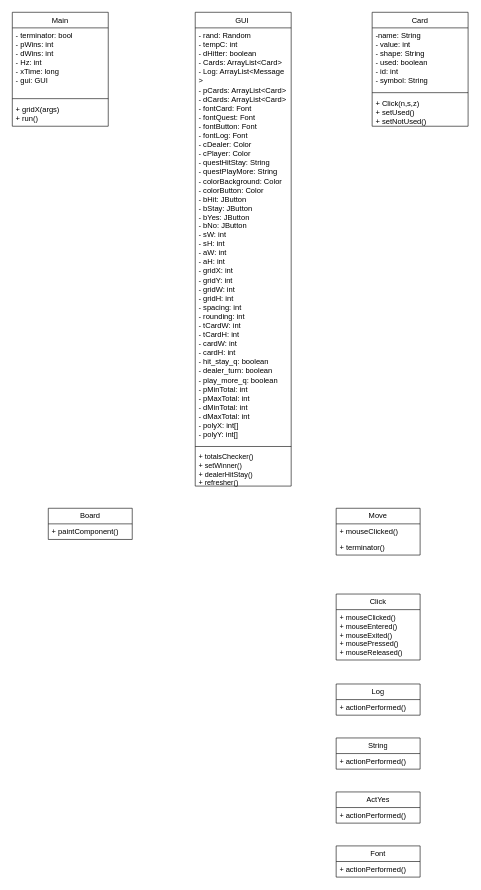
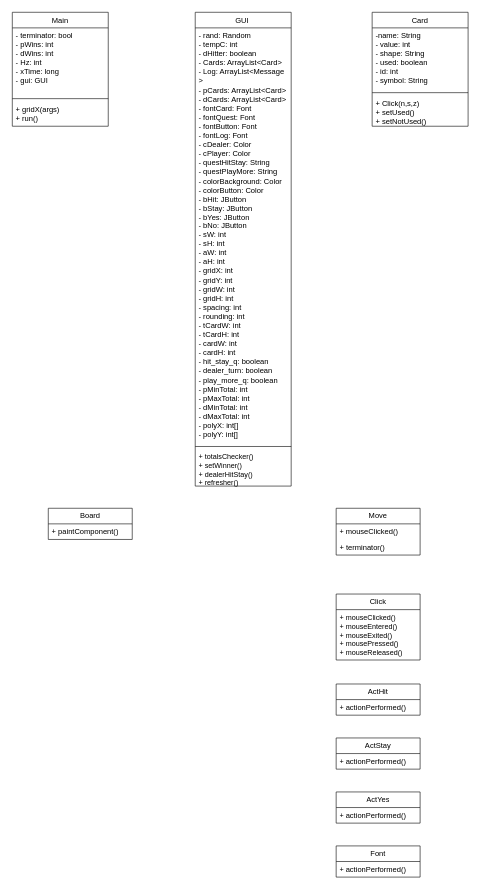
  <mxCell id="0" />
  <mxCell id="1" parent="0" />
  <mxCell id="2" value="&lt;pre style=&quot;font-family: var(--ds-font-family-code); overflow: auto; padding: calc(var(--ds-md-zoom)*8px)calc(var(--ds-md-zoom)*12px); text-wrap-mode: wrap; word-break: break-all; font-size: 12.573px; font-weight: 400; text-align: start; margin-top: 0px !important; margin-bottom: 0px !important;&quot;&gt;GUI &lt;/pre&gt;" style="swimlane;fontStyle=1;align=center;verticalAlign=top;childLayout=stackLayout;horizontal=1;startSize=26;horizontalStack=0;resizeParent=1;resizeParentMax=0;resizeLast=0;collapsible=1;marginBottom=0;whiteSpace=wrap;html=1;" vertex="1" parent="1"><mxGeometry x="325" y="20" width="160" height="790" as="geometry" /></mxCell>
  <mxCell id="3" value="&lt;pre style=&quot;overflow: auto; padding: calc(var(--ds-md-zoom)*8px)calc(var(--ds-md-zoom)*12px); word-break: break-all; margin-top: 0px !important; margin-bottom: 0px !important;&quot;&gt;&lt;font face=&quot;Helvetica&quot;&gt;&lt;span style=&quot;font-size: 12.573px; text-wrap-mode: wrap;&quot;&gt;- rand: Random&lt;br/&gt;- tempC: int&lt;br/&gt;- dHitter: boolean&lt;br/&gt;- Cards: ArrayList&amp;lt;Card&amp;gt;&lt;br/&gt;- Log: ArrayList&amp;lt;Message&amp;gt;&lt;br/&gt;- pCards: ArrayList&amp;lt;Card&amp;gt;&lt;br/&gt;- dCards: ArrayList&amp;lt;Card&amp;gt;&lt;br/&gt;- fontCard: Font&lt;br/&gt;- fontQuest: Font&lt;br/&gt;- fontButton: Font&lt;br/&gt;- fontLog: Font&lt;br/&gt;- cDealer: Color&lt;br/&gt;- cPlayer: Color&lt;br/&gt;- questHitStay: String&lt;br/&gt;- questPlayMore: String&lt;br/&gt;- colorBackground: Color&lt;br/&gt;- colorButton: Color&lt;br/&gt;- bHit: JButton&lt;br/&gt;- bStay: JButton&lt;br/&gt;- bYes: JButton&lt;br/&gt;- bNo: JButton&lt;br/&gt;- sW: int&lt;br/&gt;- sH: int&lt;br/&gt;- aW: int&lt;br/&gt;- aH: int&lt;br/&gt;- gridX: int&lt;br/&gt;- gridY: int&lt;br/&gt;- gridW: int&lt;br/&gt;- gridH: int&lt;br/&gt;- spacing: int&lt;br/&gt;- rounding: int&lt;br/&gt;- tCardW: int&lt;br/&gt;- tCardH: int&lt;br/&gt;- cardW: int&lt;br/&gt;- cardH: int&lt;br/&gt;- hit_stay_q: boolean&lt;br/&gt;- dealer_turn: boolean&lt;br/&gt;- play_more_q: boolean&lt;br/&gt;- pMinTotal: int&lt;br/&gt;- pMaxTotal: int&lt;br/&gt;- dMinTotal: int&lt;br/&gt;- dMaxTotal: int&lt;br/&gt;- polyX: int[]&lt;br/&gt;- polyY: int[]&lt;/span&gt;&lt;/font&gt;&lt;font face=&quot;var(--ds-font-family-code)&quot;&gt;&lt;span style=&quot;font-size: 12.573px; text-wrap-mode: wrap;&quot;&gt;&lt;/span&gt;&lt;/font&gt;&lt;/pre&gt;" style="text;strokeColor=none;fillColor=none;align=left;verticalAlign=top;spacingLeft=4;spacingRight=4;overflow=hidden;rotatable=0;points=[[0,0.5],[1,0.5]];portConstraint=eastwest;whiteSpace=wrap;html=1;" vertex="1" parent="2"><mxGeometry y="26" width="160" height="694" as="geometry" /></mxCell>
  <mxCell id="4" value="" style="line;strokeWidth=1;fillColor=none;align=left;verticalAlign=middle;spacingTop=-1;spacingLeft=3;spacingRight=3;rotatable=0;labelPosition=right;points=[];portConstraint=eastwest;strokeColor=inherit;" vertex="1" parent="2"><mxGeometry y="720" width="160" height="8" as="geometry" /></mxCell>
  <mxCell id="5" value="&lt;div&gt;+ totalsChecker()&amp;nbsp;&amp;nbsp;&lt;/div&gt;&lt;div&gt;+ setWinner()&amp;nbsp; &amp;nbsp; &amp;nbsp;&amp;nbsp;&lt;/div&gt;&lt;div&gt;+ dealerHitStay()&amp;nbsp;&amp;nbsp;&lt;/div&gt;&lt;div&gt;+ refresher()&amp;nbsp;&lt;/div&gt;" style="text;strokeColor=none;fillColor=none;align=left;verticalAlign=top;spacingLeft=4;spacingRight=4;overflow=hidden;rotatable=0;points=[[0,0.5],[1,0.5]];portConstraint=eastwest;whiteSpace=wrap;html=1;" vertex="1" parent="2"><mxGeometry y="728" width="160" height="62" as="geometry" /></mxCell>
  <mxCell id="6" value="&lt;pre style=&quot;font-family: var(--ds-font-family-code); overflow: auto; padding: calc(var(--ds-md-zoom)*8px)calc(var(--ds-md-zoom)*12px); text-wrap-mode: wrap; word-break: break-all; font-size: 12.573px; font-weight: 400; text-align: start; margin-top: 0px !important; margin-bottom: 0px !important;&quot;&gt;&lt;pre style=&quot;font-family: var(--ds-font-family-code); overflow: auto; padding: calc(var(--ds-md-zoom)*8px)calc(var(--ds-md-zoom)*12px); text-wrap-mode: wrap; word-break: break-all; margin-top: 0px !important; margin-bottom: 0px !important;&quot;&gt;Main&lt;/pre&gt;&lt;/pre&gt;" style="swimlane;fontStyle=1;align=center;verticalAlign=top;childLayout=stackLayout;horizontal=1;startSize=26;horizontalStack=0;resizeParent=1;resizeParentMax=0;resizeLast=0;collapsible=1;marginBottom=0;whiteSpace=wrap;html=1;" vertex="1" parent="1"><mxGeometry x="20" y="20" width="160" height="190" as="geometry" /></mxCell>
  <mxCell id="7" value="&lt;pre style=&quot;font-family: var(--ds-font-family-code); overflow: auto; padding: calc(var(--ds-md-zoom)*8px)calc(var(--ds-md-zoom)*12px); text-wrap-mode: wrap; word-break: break-all; font-size: 12.573px; margin-top: 0px !important; margin-bottom: 0px !important;&quot;&gt;- terminator: bool &lt;br&gt;- pWins: int       &lt;br&gt;- dWins: int       &lt;br&gt;- Hz: int          &lt;br&gt;- xTime: long      &lt;br&gt;- gui: GUI &lt;/pre&gt;" style="text;strokeColor=none;fillColor=none;align=left;verticalAlign=top;spacingLeft=4;spacingRight=4;overflow=hidden;rotatable=0;points=[[0,0.5],[1,0.5]];portConstraint=eastwest;whiteSpace=wrap;html=1;" vertex="1" parent="6"><mxGeometry y="26" width="160" height="114" as="geometry" /></mxCell>
  <mxCell id="8" value="" style="line;strokeWidth=1;fillColor=none;align=left;verticalAlign=middle;spacingTop=-1;spacingLeft=3;spacingRight=3;rotatable=0;labelPosition=right;points=[];portConstraint=eastwest;strokeColor=inherit;" vertex="1" parent="6"><mxGeometry y="140" width="160" height="8" as="geometry" /></mxCell>
  <mxCell id="9" value="&lt;pre style=&quot;font-family: var(--ds-font-family-code); overflow: auto; padding: calc(var(--ds-md-zoom)*8px)calc(var(--ds-md-zoom)*12px); text-wrap-mode: wrap; word-break: break-all; font-size: 12.573px; margin-top: 0px !important; margin-bottom: 0px !important;&quot;&gt;+ gridX(args)       &lt;br&gt;+ run()  &lt;/pre&gt;" style="text;strokeColor=none;fillColor=none;align=left;verticalAlign=top;spacingLeft=4;spacingRight=4;overflow=hidden;rotatable=0;points=[[0,0.5],[1,0.5]];portConstraint=eastwest;whiteSpace=wrap;html=1;" vertex="1" parent="6"><mxGeometry y="148" width="160" height="42" as="geometry" /></mxCell>
  <mxCell id="10" value="&lt;pre style=&quot;font-family: var(--ds-font-family-code); overflow: auto; padding: calc(var(--ds-md-zoom)*8px)calc(var(--ds-md-zoom)*12px); text-wrap-mode: wrap; word-break: break-all; font-size: 12.573px; font-weight: 400; text-align: start; margin-top: 0px !important; margin-bottom: 0px !important;&quot;&gt;Card&lt;/pre&gt;" style="swimlane;fontStyle=1;align=center;verticalAlign=top;childLayout=stackLayout;horizontal=1;startSize=26;horizontalStack=0;resizeParent=1;resizeParentMax=0;resizeLast=0;collapsible=1;marginBottom=0;whiteSpace=wrap;html=1;" vertex="1" parent="1"><mxGeometry x="620" y="20" width="160" height="190" as="geometry" /></mxCell>
  <mxCell id="11" value="&lt;pre style=&quot;font-family: var(--ds-font-family-code); overflow: auto; padding: calc(var(--ds-md-zoom)*8px)calc(var(--ds-md-zoom)*12px); text-wrap-mode: wrap; word-break: break-all; font-size: 12.573px; margin-top: 0px !important; margin-bottom: 0px !important;&quot;&gt;-name: String    &lt;br&gt;- value: int      &lt;br&gt;- shape: String    &lt;br&gt;- used: boolean    &lt;br&gt;- id: int          &lt;br&gt;- symbol: String&lt;/pre&gt;" style="text;strokeColor=none;fillColor=none;align=left;verticalAlign=top;spacingLeft=4;spacingRight=4;overflow=hidden;rotatable=0;points=[[0,0.5],[1,0.5]];portConstraint=eastwest;whiteSpace=wrap;html=1;" vertex="1" parent="10"><mxGeometry y="26" width="160" height="104" as="geometry" /></mxCell>
  <mxCell id="12" value="" style="line;strokeWidth=1;fillColor=none;align=left;verticalAlign=middle;spacingTop=-1;spacingLeft=3;spacingRight=3;rotatable=0;labelPosition=right;points=[];portConstraint=eastwest;strokeColor=inherit;" vertex="1" parent="10"><mxGeometry y="130" width="160" height="8" as="geometry" /></mxCell>
  <mxCell id="13" value="&lt;pre style=&quot;font-family: var(--ds-font-family-code); overflow: auto; padding: calc(var(--ds-md-zoom)*8px)calc(var(--ds-md-zoom)*12px); text-wrap-mode: wrap; word-break: break-all; font-size: 12.573px; margin-top: 0px !important; margin-bottom: 0px !important;&quot;&gt;+ Click(n,s,z)      &lt;br&gt;+ setUsed()        &lt;br&gt;+ setNotUsed()&lt;/pre&gt;" style="text;strokeColor=none;fillColor=none;align=left;verticalAlign=top;spacingLeft=4;spacingRight=4;overflow=hidden;rotatable=0;points=[[0,0.5],[1,0.5]];portConstraint=eastwest;whiteSpace=wrap;html=1;" vertex="1" parent="10"><mxGeometry y="138" width="160" height="52" as="geometry" /></mxCell>
  <mxCell id="14" value="&lt;pre style=&quot;font-family: var(--ds-font-family-code); overflow: auto; padding: calc(var(--ds-md-zoom)*8px)calc(var(--ds-md-zoom)*12px); text-wrap-mode: wrap; word-break: break-all; font-size: 12.573px; text-align: start; margin-top: 0px !important; margin-bottom: 0px !important;&quot;&gt;Board&lt;/pre&gt;" style="swimlane;fontStyle=0;childLayout=stackLayout;horizontal=1;startSize=26;fillColor=none;horizontalStack=0;resizeParent=1;resizeParentMax=0;resizeLast=0;collapsible=1;marginBottom=0;whiteSpace=wrap;html=1;" vertex="1" parent="1"><mxGeometry x="80" y="847" width="140" height="52" as="geometry" /></mxCell>
  <mxCell id="15" value="&lt;pre style=&quot;font-family: var(--ds-font-family-code); overflow: auto; padding: calc(var(--ds-md-zoom)*8px)calc(var(--ds-md-zoom)*12px); text-wrap-mode: wrap; word-break: break-all; font-size: 12.573px; margin-top: 0px !important; margin-bottom: 0px !important;&quot;&gt;+ paintComponent()&lt;/pre&gt;" style="text;strokeColor=none;fillColor=none;align=left;verticalAlign=top;spacingLeft=4;spacingRight=4;overflow=hidden;rotatable=0;points=[[0,0.5],[1,0.5]];portConstraint=eastwest;whiteSpace=wrap;html=1;" vertex="1" parent="14"><mxGeometry y="26" width="140" height="26" as="geometry" /></mxCell>
  <mxCell id="16" value="&lt;pre style=&quot;font-family: var(--ds-font-family-code); overflow: auto; padding: calc(var(--ds-md-zoom)*8px)calc(var(--ds-md-zoom)*12px); text-wrap-mode: wrap; word-break: break-all; font-size: 12.573px; text-align: start; margin-top: 0px !important; margin-bottom: 0px !important;&quot;&gt;Move&lt;/pre&gt;" style="swimlane;fontStyle=0;childLayout=stackLayout;horizontal=1;startSize=26;fillColor=none;horizontalStack=0;resizeParent=1;resizeParentMax=0;resizeLast=0;collapsible=1;marginBottom=0;whiteSpace=wrap;html=1;" vertex="1" parent="1"><mxGeometry x="560" y="847" width="140" height="78" as="geometry" /></mxCell>
  <mxCell id="17" value="+&amp;nbsp;&lt;span style=&quot;font-family: var(--ds-font-family-code); font-size: 12.573px; background-color: transparent; color: light-dark(rgb(0, 0, 0), rgb(255, 255, 255));&quot;&gt;mouseClicked()&lt;/span&gt;" style="text;strokeColor=none;fillColor=none;align=left;verticalAlign=top;spacingLeft=4;spacingRight=4;overflow=hidden;rotatable=0;points=[[0,0.5],[1,0.5]];portConstraint=eastwest;whiteSpace=wrap;html=1;" vertex="1" parent="16"><mxGeometry y="26" width="140" height="26" as="geometry" /></mxCell>
  <mxCell id="18" value="&lt;pre style=&quot;font-family: var(--ds-font-family-code); overflow: auto; padding: calc(var(--ds-md-zoom)*8px)calc(var(--ds-md-zoom)*12px); text-wrap-mode: wrap; word-break: break-all; font-size: 12.573px; margin-top: 0px !important; margin-bottom: 0px !important;&quot;&gt;+ terminator()&lt;/pre&gt;" style="text;strokeColor=none;fillColor=none;align=left;verticalAlign=top;spacingLeft=4;spacingRight=4;overflow=hidden;rotatable=0;points=[[0,0.5],[1,0.5]];portConstraint=eastwest;whiteSpace=wrap;html=1;" vertex="1" parent="16"><mxGeometry y="52" width="140" height="26" as="geometry" /></mxCell>
  <mxCell id="19" value="&lt;pre style=&quot;font-family: var(--ds-font-family-code); overflow: auto; padding: calc(var(--ds-md-zoom)*8px)calc(var(--ds-md-zoom)*12px); text-wrap-mode: wrap; word-break: break-all; font-size: 12.573px; text-align: start; margin-top: 0px !important; margin-bottom: 0px !important;&quot;&gt;Click&lt;/pre&gt;" style="swimlane;fontStyle=0;childLayout=stackLayout;horizontal=1;startSize=26;fillColor=none;horizontalStack=0;resizeParent=1;resizeParentMax=0;resizeLast=0;collapsible=1;marginBottom=0;whiteSpace=wrap;html=1;" vertex="1" parent="1"><mxGeometry x="560" y="990" width="140" height="110" as="geometry" /></mxCell>
  <mxCell id="20" value="+ mouseClicked()&lt;br&gt;+ mouseEntered()&lt;br&gt;+ mouseExited()&lt;br&gt;+ mousePressed()&lt;br&gt;+ mouseReleased()" style="text;strokeColor=none;fillColor=none;align=left;verticalAlign=top;spacingLeft=4;spacingRight=4;overflow=hidden;rotatable=0;points=[[0,0.5],[1,0.5]];portConstraint=eastwest;whiteSpace=wrap;html=1;" vertex="1" parent="19"><mxGeometry y="26" width="140" height="84" as="geometry" /></mxCell>
- <mxCell id="21" value="&lt;pre style=&quot;font-family: var(--ds-font-family-code); overflow: auto; padding: calc(var(--ds-md-zoom)*8px)calc(var(--ds-md-zoom)*12px); text-wrap-mode: wrap; word-break: break-all; font-size: 12.573px; text-align: start; margin-top: 0px !important; margin-bottom: 0px !important;&quot;&gt;Log&lt;/pre&gt;" style="swimlane;fontStyle=0;childLayout=stackLayout;horizontal=1;startSize=26;fillColor=none;horizontalStack=0;resizeParent=1;resizeParentMax=0;resizeLast=0;collapsible=1;marginBottom=0;whiteSpace=wrap;html=1;" vertex="1" parent="1"><mxGeometry x="560" y="1140" width="140" height="52" as="geometry" /></mxCell>
+ <mxCell id="21" value="&lt;pre style=&quot;font-family: var(--ds-font-family-code); overflow: auto; padding: calc(var(--ds-md-zoom)*8px)calc(var(--ds-md-zoom)*12px); text-wrap-mode: wrap; word-break: break-all; font-size: 12.573px; text-align: start; margin-top: 0px !important; margin-bottom: 0px !important;&quot;&gt;ActHit&lt;/pre&gt;" style="swimlane;fontStyle=0;childLayout=stackLayout;horizontal=1;startSize=26;fillColor=none;horizontalStack=0;resizeParent=1;resizeParentMax=0;resizeLast=0;collapsible=1;marginBottom=0;whiteSpace=wrap;html=1;" vertex="1" parent="1"><mxGeometry x="560" y="1140" width="140" height="52" as="geometry" /></mxCell>
  <mxCell id="22" value="+&amp;nbsp;&lt;span style=&quot;font-family: var(--ds-font-family-code); font-size: 12.573px; background-color: transparent; color: light-dark(rgb(0, 0, 0), rgb(255, 255, 255));&quot;&gt;actionPerformed()&lt;/span&gt;" style="text;strokeColor=none;fillColor=none;align=left;verticalAlign=top;spacingLeft=4;spacingRight=4;overflow=hidden;rotatable=0;points=[[0,0.5],[1,0.5]];portConstraint=eastwest;whiteSpace=wrap;html=1;" vertex="1" parent="21"><mxGeometry y="26" width="140" height="26" as="geometry" /></mxCell>
- <mxCell id="23" value="&lt;pre style=&quot;font-family: var(--ds-font-family-code); overflow: auto; padding: calc(var(--ds-md-zoom)*8px)calc(var(--ds-md-zoom)*12px); text-wrap-mode: wrap; word-break: break-all; font-size: 12.573px; text-align: start; margin-top: 0px !important; margin-bottom: 0px !important;&quot;&gt;String&lt;/pre&gt;" style="swimlane;fontStyle=0;childLayout=stackLayout;horizontal=1;startSize=26;fillColor=none;horizontalStack=0;resizeParent=1;resizeParentMax=0;resizeLast=0;collapsible=1;marginBottom=0;whiteSpace=wrap;html=1;" vertex="1" parent="1"><mxGeometry x="560" y="1230" width="140" height="52" as="geometry" /></mxCell>
+ <mxCell id="23" value="&lt;pre style=&quot;font-family: var(--ds-font-family-code); overflow: auto; padding: calc(var(--ds-md-zoom)*8px)calc(var(--ds-md-zoom)*12px); text-wrap-mode: wrap; word-break: break-all; font-size: 12.573px; text-align: start; margin-top: 0px !important; margin-bottom: 0px !important;&quot;&gt;ActStay&lt;/pre&gt;" style="swimlane;fontStyle=0;childLayout=stackLayout;horizontal=1;startSize=26;fillColor=none;horizontalStack=0;resizeParent=1;resizeParentMax=0;resizeLast=0;collapsible=1;marginBottom=0;whiteSpace=wrap;html=1;" vertex="1" parent="1"><mxGeometry x="560" y="1230" width="140" height="52" as="geometry" /></mxCell>
  <mxCell id="24" value="+&amp;nbsp;&lt;span style=&quot;font-family: var(--ds-font-family-code); font-size: 12.573px; background-color: transparent; color: light-dark(rgb(0, 0, 0), rgb(255, 255, 255));&quot;&gt;actionPerformed()&lt;/span&gt;" style="text;strokeColor=none;fillColor=none;align=left;verticalAlign=top;spacingLeft=4;spacingRight=4;overflow=hidden;rotatable=0;points=[[0,0.5],[1,0.5]];portConstraint=eastwest;whiteSpace=wrap;html=1;" vertex="1" parent="23"><mxGeometry y="26" width="140" height="26" as="geometry" /></mxCell>
  <mxCell id="25" value="&lt;pre style=&quot;font-family: var(--ds-font-family-code); overflow: auto; padding: calc(var(--ds-md-zoom)*8px)calc(var(--ds-md-zoom)*12px); text-wrap-mode: wrap; word-break: break-all; font-size: 12.573px; text-align: start; margin-top: 0px !important; margin-bottom: 0px !important;&quot;&gt;Font&lt;/pre&gt;" style="swimlane;fontStyle=0;childLayout=stackLayout;horizontal=1;startSize=26;fillColor=none;horizontalStack=0;resizeParent=1;resizeParentMax=0;resizeLast=0;collapsible=1;marginBottom=0;whiteSpace=wrap;html=1;" vertex="1" parent="1"><mxGeometry x="560" y="1410" width="140" height="52" as="geometry" /></mxCell>
  <mxCell id="26" value="+&amp;nbsp;&lt;span style=&quot;font-family: var(--ds-font-family-code); font-size: 12.573px; background-color: transparent; color: light-dark(rgb(0, 0, 0), rgb(255, 255, 255));&quot;&gt;actionPerformed()&lt;/span&gt;" style="text;strokeColor=none;fillColor=none;align=left;verticalAlign=top;spacingLeft=4;spacingRight=4;overflow=hidden;rotatable=0;points=[[0,0.5],[1,0.5]];portConstraint=eastwest;whiteSpace=wrap;html=1;" vertex="1" parent="25"><mxGeometry y="26" width="140" height="26" as="geometry" /></mxCell>
  <mxCell id="27" value="&lt;pre style=&quot;font-family: var(--ds-font-family-code); overflow: auto; padding: calc(var(--ds-md-zoom)*8px)calc(var(--ds-md-zoom)*12px); text-wrap-mode: wrap; word-break: break-all; font-size: 12.573px; text-align: start; margin-top: 0px !important; margin-bottom: 0px !important;&quot;&gt;ActYes&lt;/pre&gt;" style="swimlane;fontStyle=0;childLayout=stackLayout;horizontal=1;startSize=26;fillColor=none;horizontalStack=0;resizeParent=1;resizeParentMax=0;resizeLast=0;collapsible=1;marginBottom=0;whiteSpace=wrap;html=1;" vertex="1" parent="1"><mxGeometry x="560" y="1320" width="140" height="52" as="geometry" /></mxCell>
  <mxCell id="28" value="+&amp;nbsp;&lt;span style=&quot;font-family: var(--ds-font-family-code); font-size: 12.573px; background-color: transparent; color: light-dark(rgb(0, 0, 0), rgb(255, 255, 255));&quot;&gt;actionPerformed()&lt;/span&gt;" style="text;strokeColor=none;fillColor=none;align=left;verticalAlign=top;spacingLeft=4;spacingRight=4;overflow=hidden;rotatable=0;points=[[0,0.5],[1,0.5]];portConstraint=eastwest;whiteSpace=wrap;html=1;" vertex="1" parent="27"><mxGeometry y="26" width="140" height="26" as="geometry" /></mxCell>
